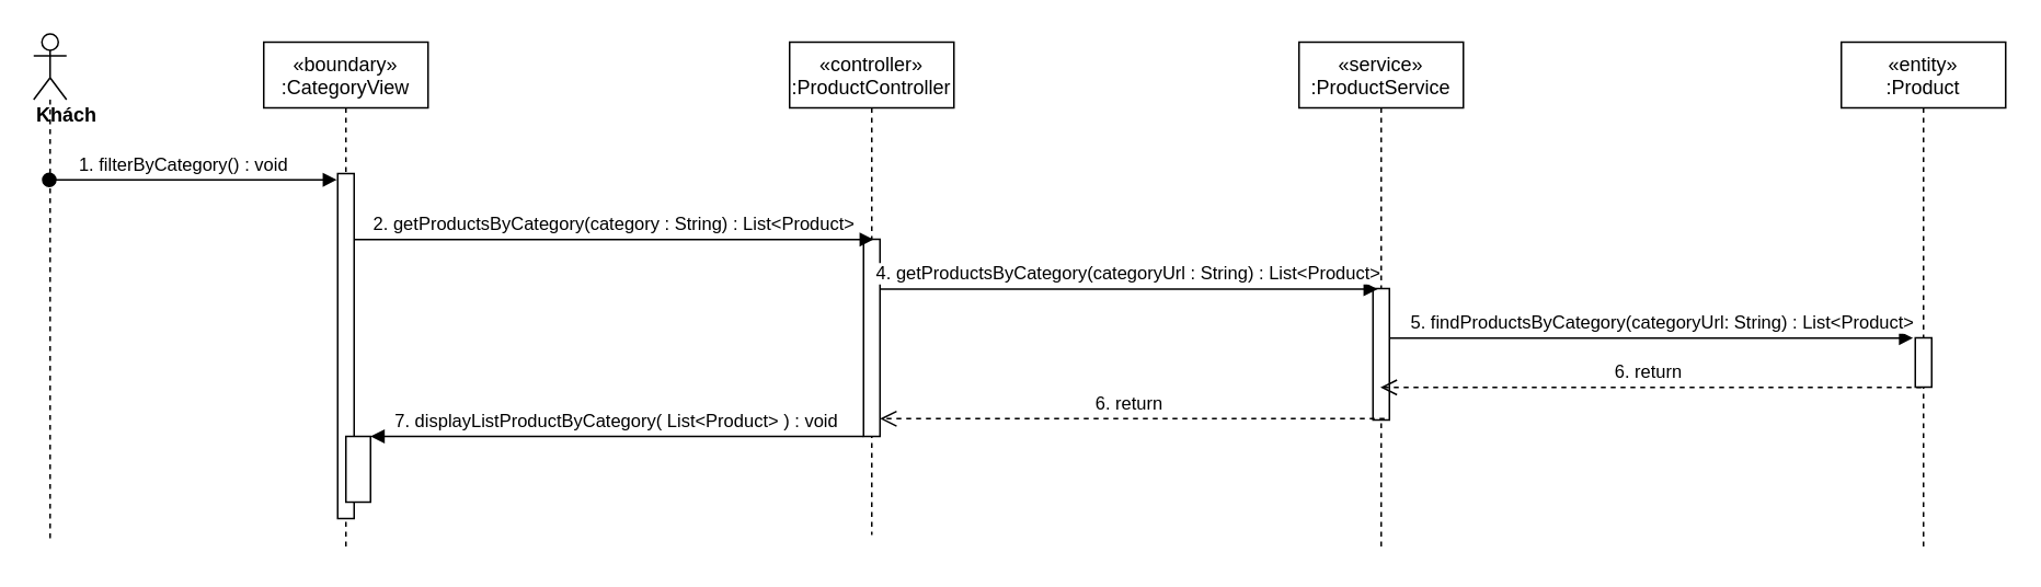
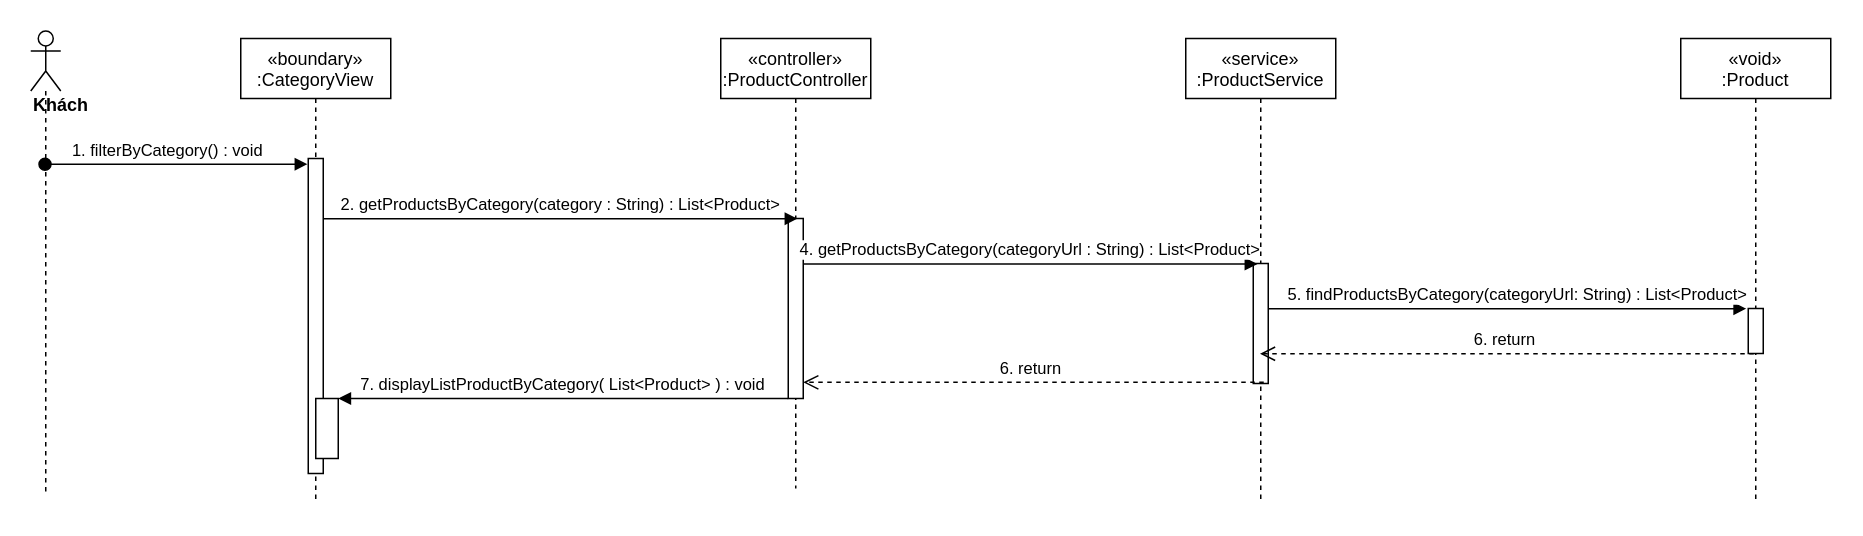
  <mxCell id="0" />
  <mxCell id="1" parent="0" />
  <mxCell id="2" value="«boundary»&#10;:CategoryView" style="shape=umlLifeline;perimeter=lifelinePerimeter;container=1;collapsible=0;recursiveResize=0;rounded=0;shadow=0;strokeWidth=1;" parent="1" vertex="1"><mxGeometry x="160" y="25" width="100" height="310" as="geometry" /></mxCell>
  <mxCell id="3" value="" style="points=[];perimeter=orthogonalPerimeter;rounded=0;shadow=0;strokeWidth=1;" parent="2" vertex="1"><mxGeometry x="45" y="80" width="10" height="210" as="geometry" /></mxCell>
  <mxCell id="4" value="" style="html=1;points=[];perimeter=orthogonalPerimeter;" parent="2" vertex="1"><mxGeometry x="50" y="240" width="15" height="40" as="geometry" /></mxCell>
  <mxCell id="5" value="«controller»&#10;:ProductController" style="shape=umlLifeline;perimeter=lifelinePerimeter;container=1;collapsible=0;recursiveResize=0;rounded=0;shadow=0;strokeWidth=1;" parent="1" vertex="1"><mxGeometry x="480" y="25" width="100" height="300" as="geometry" /></mxCell>
  <mxCell id="6" value="" style="points=[];perimeter=orthogonalPerimeter;rounded=0;shadow=0;strokeWidth=1;" parent="5" vertex="1"><mxGeometry x="45" y="120" width="10" height="120" as="geometry" /></mxCell>
  <mxCell id="7" value="&lt;div&gt;&lt;b&gt;Khách&lt;/b&gt;&lt;/div&gt;" style="shape=umlLifeline;participant=umlActor;perimeter=lifelinePerimeter;whiteSpace=wrap;html=1;container=1;collapsible=0;recursiveResize=0;verticalAlign=top;spacingTop=36;outlineConnect=0;align=left;" parent="1" vertex="1"><mxGeometry x="20" y="20" width="20" height="310" as="geometry" /></mxCell>
  <mxCell id="8" value="1. filterByCategory() : void" style="verticalAlign=bottom;startArrow=oval;endArrow=block;startSize=8;shadow=0;strokeWidth=1;entryX=-0.05;entryY=0.018;entryDx=0;entryDy=0;entryPerimeter=0;" parent="1" source="7" target="3" edge="1"><mxGeometry x="-0.06" relative="1" as="geometry"><mxPoint x="0" y="115" as="sourcePoint" /><mxPoint as="offset" /></mxGeometry></mxCell>
  <mxCell id="9" value="«service»&#10;:ProductService" style="shape=umlLifeline;perimeter=lifelinePerimeter;container=1;collapsible=0;recursiveResize=0;rounded=0;shadow=0;strokeWidth=1;" parent="1" vertex="1"><mxGeometry x="790" y="25" width="100" height="310" as="geometry" /></mxCell>
  <mxCell id="10" value="" style="points=[];perimeter=orthogonalPerimeter;rounded=0;shadow=0;strokeWidth=1;" parent="9" vertex="1"><mxGeometry x="45" y="150" width="10" height="80" as="geometry" /></mxCell>
  <mxCell id="11" value="2. getProductsByCategory(category : String) : List&amp;lt;Product&amp;gt;" style="html=1;verticalAlign=bottom;endArrow=block;entryX=0.617;entryY=0.001;entryDx=0;entryDy=0;entryPerimeter=0;" parent="1" source="3" target="6" edge="1"><mxGeometry width="80" relative="1" as="geometry"><mxPoint x="220" y="193" as="sourcePoint" /><mxPoint x="400" y="155" as="targetPoint" /></mxGeometry></mxCell>
  <mxCell id="12" value="4. getProductsByCategory(categoryUrl : String) : List&amp;lt;Product&amp;gt;" style="html=1;verticalAlign=bottom;endArrow=block;entryX=0.283;entryY=0.004;entryDx=0;entryDy=0;entryPerimeter=0;" parent="1" source="6" target="10" edge="1"><mxGeometry width="80" relative="1" as="geometry"><mxPoint x="570" y="155" as="sourcePoint" /><mxPoint x="660" y="225" as="targetPoint" /></mxGeometry></mxCell>
- <mxCell id="13" value="«entity»&#10;:Product" style="shape=umlLifeline;perimeter=lifelinePerimeter;container=1;collapsible=0;recursiveResize=0;rounded=0;shadow=0;strokeWidth=1;" parent="1" vertex="1"><mxGeometry x="1120" y="25" width="100" height="310" as="geometry" /></mxCell>
+ <mxCell id="13" value="«void»&#10;:Product" style="shape=umlLifeline;perimeter=lifelinePerimeter;container=1;collapsible=0;recursiveResize=0;rounded=0;shadow=0;strokeWidth=1;" parent="1" vertex="1"><mxGeometry x="1120" y="25" width="100" height="310" as="geometry" /></mxCell>
  <mxCell id="14" value="" style="points=[];perimeter=orthogonalPerimeter;rounded=0;shadow=0;strokeWidth=1;" parent="13" vertex="1"><mxGeometry x="45" y="180" width="10" height="30" as="geometry" /></mxCell>
  <mxCell id="15" value="5. findProductsByCategory(categoryUrl: String) : List&amp;lt;Product&amp;gt;" style="html=1;verticalAlign=bottom;endArrow=block;entryX=-0.133;entryY=0.004;entryDx=0;entryDy=0;entryPerimeter=0;" parent="1" source="10" target="14" edge="1"><mxGeometry x="0.041" width="80" relative="1" as="geometry"><mxPoint x="880" y="235" as="sourcePoint" /><mxPoint x="900" y="135" as="targetPoint" /><mxPoint as="offset" /></mxGeometry></mxCell>
  <mxCell id="16" value="6. return&amp;nbsp;" style="html=1;verticalAlign=bottom;endArrow=open;dashed=1;endSize=8;exitX=0.367;exitY=1.006;exitDx=0;exitDy=0;exitPerimeter=0;" parent="1" source="14" target="9" edge="1"><mxGeometry relative="1" as="geometry"><mxPoint x="900" y="305" as="sourcePoint" /><mxPoint x="850" y="255" as="targetPoint" /></mxGeometry></mxCell>
  <mxCell id="17" value="6. return&amp;nbsp;" style="html=1;verticalAlign=bottom;endArrow=open;dashed=1;endSize=8;exitX=0.7;exitY=0.99;exitDx=0;exitDy=0;exitPerimeter=0;" parent="1" source="10" target="6" edge="1"><mxGeometry relative="1" as="geometry"><mxPoint x="770" y="315" as="sourcePoint" /><mxPoint x="550" y="315" as="targetPoint" /></mxGeometry></mxCell>
  <mxCell id="18" value="7. displayListProductByCategory( List&lt;Product&gt; ) : void" style="verticalAlign=bottom;endArrow=block;shadow=0;strokeWidth=1;" parent="1" source="6" target="4" edge="1"><mxGeometry relative="1" as="geometry"><mxPoint x="465" y="315" as="sourcePoint" /><mxPoint x="250" y="346" as="targetPoint" /></mxGeometry></mxCell>
